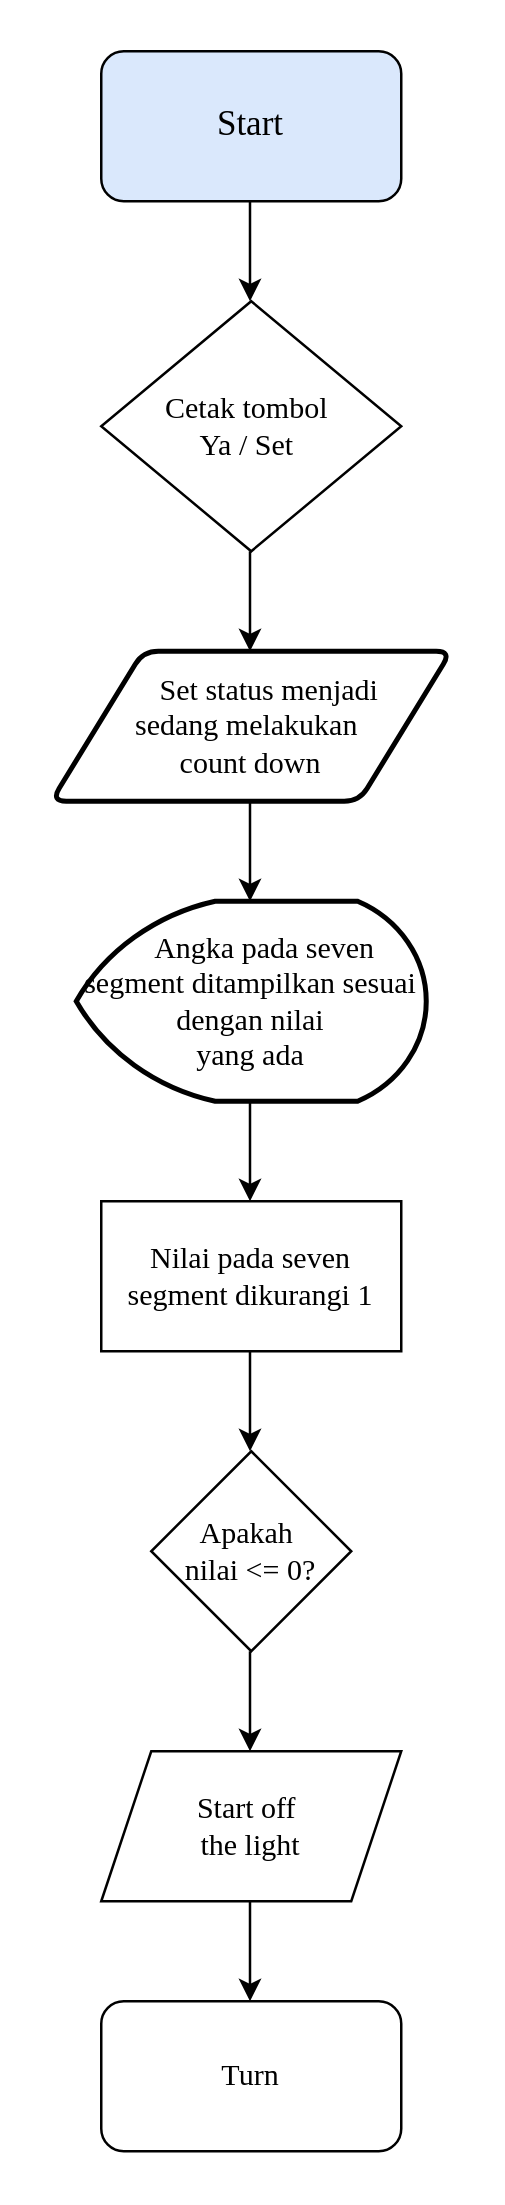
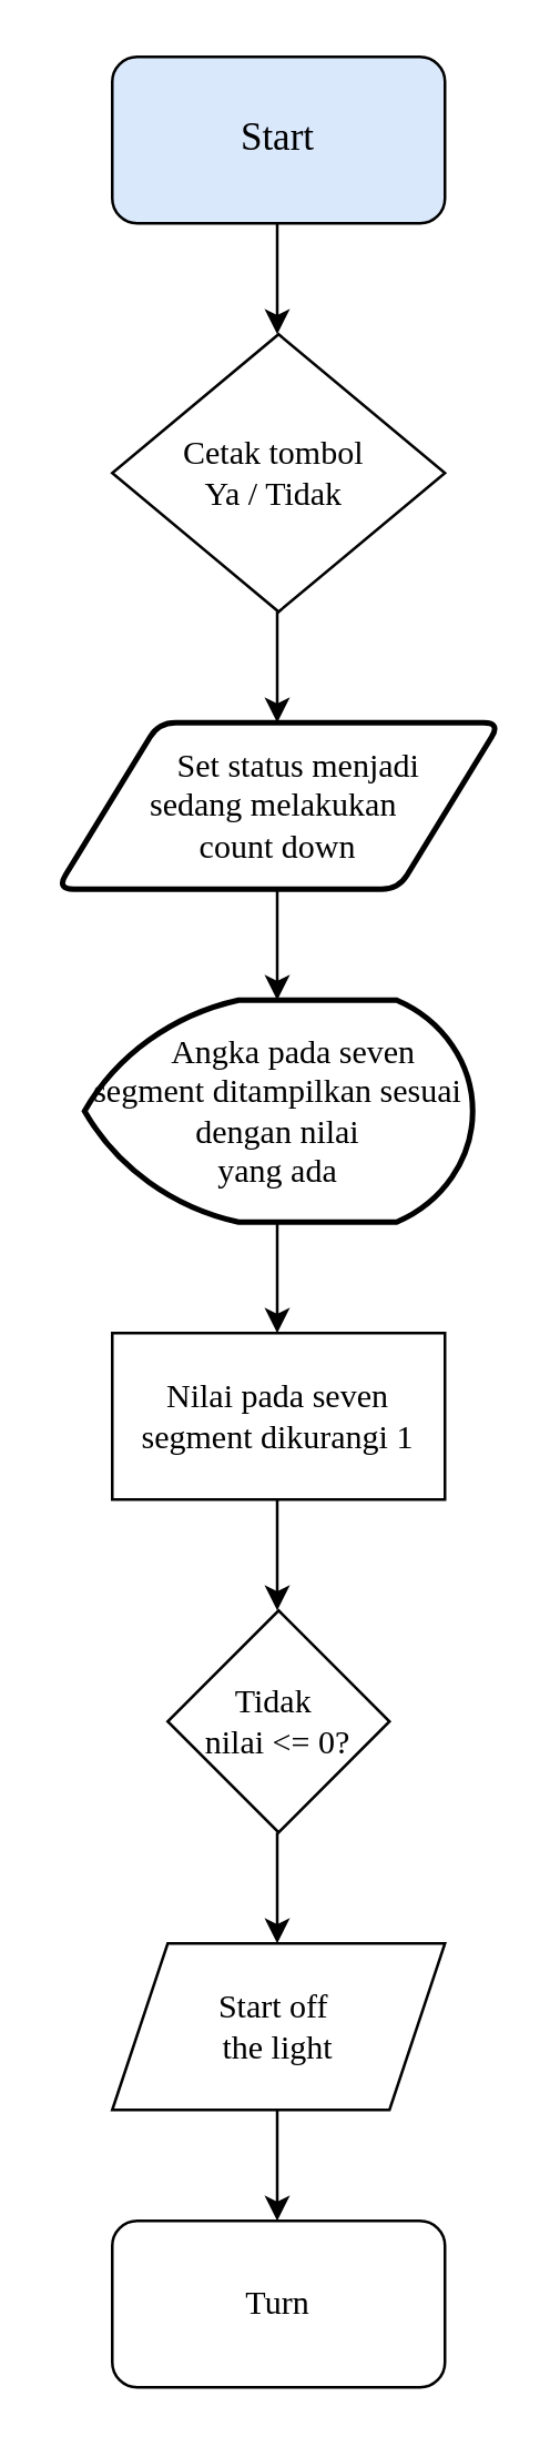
  <mxCell id="0" />
  <mxCell id="1" parent="0" />
  <mxCell id="2" value="&lt;font style=&quot;font-size: 14px;&quot; face=&quot;Comic Sans MS&quot;&gt;Start&lt;/font&gt;" style="rounded=1;whiteSpace=wrap;html=1;fillColor=#dae8fc;" vertex="1" parent="1"><mxGeometry x="40" y="20" width="120" height="60" as="geometry" /></mxCell>
  <mxCell id="3" value="" style="endArrow=classic;html=1;rounded=0;" edge="1" parent="1"><mxGeometry width="50" height="50" relative="1" as="geometry"><mxPoint x="99.5" y="80" as="sourcePoint" /><mxPoint x="99.5" y="120" as="targetPoint" /></mxGeometry></mxCell>
- <mxCell id="4" value="&lt;font face=&quot;Comic Sans MS&quot;&gt;Cetak tombol&amp;nbsp;&lt;/font&gt;&lt;div&gt;&lt;font face=&quot;Comic Sans MS&quot;&gt;Ya / Set&amp;nbsp;&lt;/font&gt;&lt;/div&gt;" style="rhombus;whiteSpace=wrap;html=1;" vertex="1" parent="1"><mxGeometry x="40" y="120" width="120" height="100" as="geometry" /></mxCell>
+ <mxCell id="4" value="&lt;font face=&quot;Comic Sans MS&quot;&gt;Cetak tombol&amp;nbsp;&lt;/font&gt;&lt;div&gt;&lt;font face=&quot;Comic Sans MS&quot;&gt;Ya / Tidak&amp;nbsp;&lt;/font&gt;&lt;/div&gt;" style="rhombus;whiteSpace=wrap;html=1;" vertex="1" parent="1"><mxGeometry x="40" y="120" width="120" height="100" as="geometry" /></mxCell>
  <mxCell id="5" value="" style="endArrow=classic;html=1;rounded=0;" edge="1" parent="1"><mxGeometry width="50" height="50" relative="1" as="geometry"><mxPoint x="99.5" y="220" as="sourcePoint" /><mxPoint x="99.5" y="260" as="targetPoint" /></mxGeometry></mxCell>
  <mxCell id="6" value="&lt;font face=&quot;Comic Sans MS&quot;&gt;&amp;nbsp; &amp;nbsp; &amp;nbsp;Set status menjadi&lt;/font&gt;&lt;div&gt;&lt;font face=&quot;Comic Sans MS&quot;&gt;sedang melakukan&amp;nbsp;&lt;/font&gt;&lt;/div&gt;&lt;div&gt;&lt;font face=&quot;Comic Sans MS&quot;&gt;count down&lt;/font&gt;&lt;/div&gt;" style="shape=parallelogram;html=1;strokeWidth=2;perimeter=parallelogramPerimeter;whiteSpace=wrap;rounded=1;arcSize=12;size=0.23;" vertex="1" parent="1"><mxGeometry x="20" y="260" width="160" height="60" as="geometry" /></mxCell>
  <mxCell id="7" value="" style="endArrow=classic;html=1;rounded=0;" edge="1" parent="1"><mxGeometry width="50" height="50" relative="1" as="geometry"><mxPoint x="99.5" y="320" as="sourcePoint" /><mxPoint x="99.5" y="360" as="targetPoint" /></mxGeometry></mxCell>
  <mxCell id="8" value="&lt;font face=&quot;Comic Sans MS&quot;&gt;&amp;nbsp; &amp;nbsp; Angka pada seven segment ditampilkan sesuai dengan nilai&lt;/font&gt;&lt;div&gt;&lt;font face=&quot;Comic Sans MS&quot;&gt;yang ada&lt;/font&gt;&lt;/div&gt;" style="strokeWidth=2;html=1;shape=mxgraph.flowchart.display;whiteSpace=wrap;" vertex="1" parent="1"><mxGeometry x="30" y="360" width="140" height="80" as="geometry" /></mxCell>
  <mxCell id="9" value="" style="endArrow=classic;html=1;rounded=0;" edge="1" parent="1"><mxGeometry width="50" height="50" relative="1" as="geometry"><mxPoint x="99.5" y="440" as="sourcePoint" /><mxPoint x="99.5" y="480" as="targetPoint" /></mxGeometry></mxCell>
  <mxCell id="10" value="&lt;font face=&quot;Comic Sans MS&quot;&gt;Nilai pada seven segment dikurangi 1&lt;/font&gt;" style="rounded=0;whiteSpace=wrap;html=1;" vertex="1" parent="1"><mxGeometry x="40" y="480" width="120" height="60" as="geometry" /></mxCell>
  <mxCell id="11" value="" style="endArrow=classic;html=1;rounded=0;" edge="1" parent="1"><mxGeometry width="50" height="50" relative="1" as="geometry"><mxPoint x="99.5" y="540" as="sourcePoint" /><mxPoint x="99.5" y="580" as="targetPoint" /></mxGeometry></mxCell>
- <mxCell id="12" value="&lt;font face=&quot;Comic Sans MS&quot;&gt;Apakah&amp;nbsp;&lt;/font&gt;&lt;div&gt;&lt;font face=&quot;Comic Sans MS&quot;&gt;nilai &amp;lt;= 0?&lt;/font&gt;&lt;/div&gt;" style="rhombus;whiteSpace=wrap;html=1;" vertex="1" parent="1"><mxGeometry x="60" y="580" width="80" height="80" as="geometry" /></mxCell>
+ <mxCell id="12" value="&lt;font face=&quot;Comic Sans MS&quot;&gt;Tidak&amp;nbsp;&lt;/font&gt;&lt;div&gt;&lt;font face=&quot;Comic Sans MS&quot;&gt;nilai &amp;lt;= 0?&lt;/font&gt;&lt;/div&gt;" style="rhombus;whiteSpace=wrap;html=1;" vertex="1" parent="1"><mxGeometry x="60" y="580" width="80" height="80" as="geometry" /></mxCell>
  <mxCell id="13" value="" style="endArrow=classic;html=1;rounded=0;" edge="1" parent="1"><mxGeometry width="50" height="50" relative="1" as="geometry"><mxPoint x="99.5" y="660" as="sourcePoint" /><mxPoint x="99.5" y="700" as="targetPoint" /></mxGeometry></mxCell>
  <mxCell id="14" value="&lt;font face=&quot;Comic Sans MS&quot;&gt;Start off&amp;nbsp;&lt;/font&gt;&lt;div&gt;&lt;font face=&quot;Comic Sans MS&quot;&gt;the light&lt;/font&gt;&lt;/div&gt;" style="shape=parallelogram;perimeter=parallelogramPerimeter;whiteSpace=wrap;html=1;fixedSize=1;" vertex="1" parent="1"><mxGeometry x="40" y="700" width="120" height="60" as="geometry" /></mxCell>
  <mxCell id="15" value="" style="endArrow=classic;html=1;rounded=0;" edge="1" parent="1"><mxGeometry width="50" height="50" relative="1" as="geometry"><mxPoint x="99.5" y="760" as="sourcePoint" /><mxPoint x="99.5" y="800" as="targetPoint" /></mxGeometry></mxCell>
  <mxCell id="16" value="&lt;font face=&quot;Comic Sans MS&quot;&gt;Turn&lt;/font&gt;" style="rounded=1;whiteSpace=wrap;html=1;" vertex="1" parent="1"><mxGeometry x="40" y="800" width="120" height="60" as="geometry" /></mxCell>
